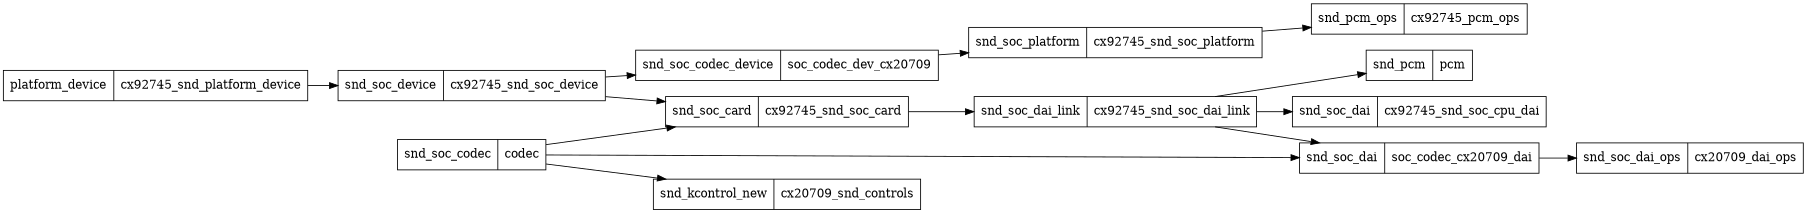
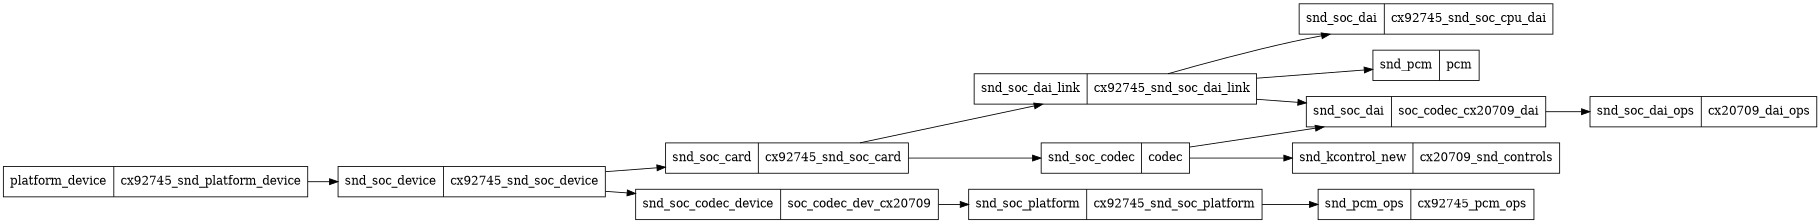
  digraph {
    rankdir=LR
    node [shape=record]
    n1 [label="{platform_device|cx92745_snd_platform_device}"]
    n2 [label="{snd_soc_device|cx92745_snd_soc_device}"]
    n3 [label="{snd_soc_card|cx92745_snd_soc_card}"]
    n4 [label="{snd_soc_codec_device|soc_codec_dev_cx20709}"]
    n5 [label="{snd_soc_dai_link|cx92745_snd_soc_dai_link}"]
    n6 [label="{snd_soc_codec|codec}"]
    n7 [label="{snd_soc_platform|cx92745_snd_soc_platform}"]
    n8 [label="{snd_soc_dai|cx92745_snd_soc_cpu_dai}"]
    n9 [label="{snd_pcm|pcm}"]
    n10 [label="{snd_soc_dai|soc_codec_cx20709_dai}"]
    n11 [label="{snd_pcm_ops|cx92745_pcm_ops}"]
    n12 [label="{snd_kcontrol_new|cx20709_snd_controls}"]
    n13 [label="{snd_soc_dai_ops|cx20709_dai_ops}"]
    n1 -> n2
    n2 -> n3
    n2 -> n4
    n3 -> n5
-   n6 -> n3
+   n3 -> n6
    n4 -> n7
    n5 -> n8
    n5 -> n9
    n5 -> n10
    n6 -> n10
    n6 -> n12
    n7 -> n11
    n10 -> n13
  }
